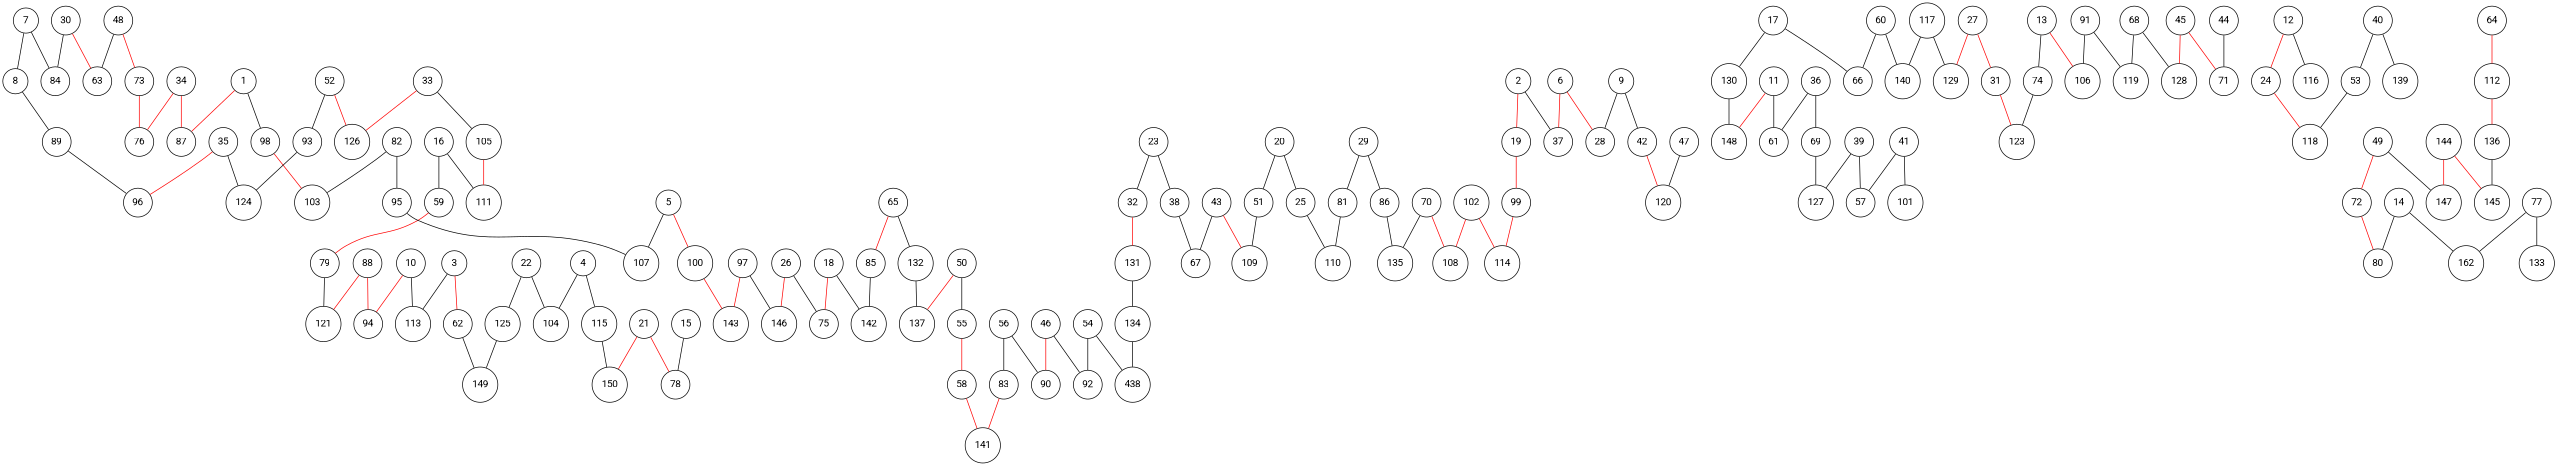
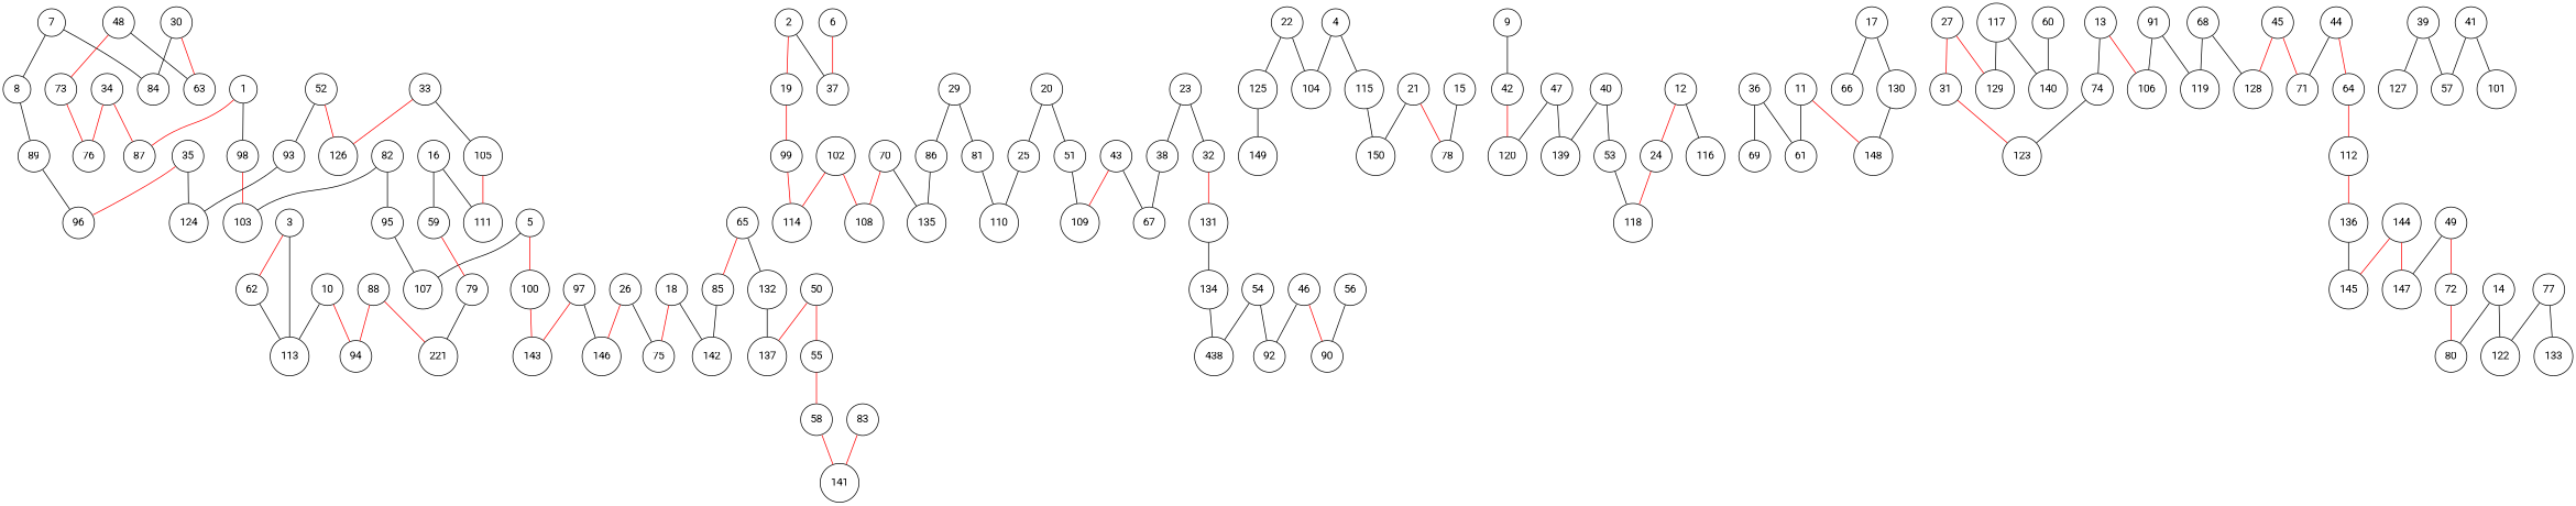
  graph {
    fontname=Roboto
    node [fillcolor=white fontname=Roboto shape=circle]
    edge [color=black fontname=Roboto]
    1
    87
    98
    103
    2
    19
    37
    99
    3
    62
    113
    149
    4
    104
    115
    150
    5
    100
    107
    143
    6
-   28
    7
    8
    84
    89
    96
    9
    42
    120
    10
    94
    11
    61
    148
    12
    24
    116
    118
    13
    74
    106
    123
    14
    80
-   122 [label=162]
+   122
    15
    78
    16
    59
    111
    79
    17
    66
    130
    18
    75
    142
    114
    20
    25
    51
    110
    109
    21
    22
    125
    23
    32
    38
    131
    67
    26
    146
    27
    31
    129
    29
    81
    86
    135
    30
    63
    134
    33
    105
    126
    34
    76
    35
    124
    36
    69
    127
    39
    57
    40
    53
    139
    41
    101
    43
    44
    64
    71
    112
    45
    128
    46
    90
    92
    47
    48
    73
    49
    72
    147
    50
    55
    137
    58
    52
    93
    54
    n125 [label=438]
    141
    56
    83
-   121
+   121 [label=221]
    60
    140
    136
    65
    85
    132
    68
    119
    70
    108
    77
    133
    82
    95
    88
    91
    97
    102
    145
    117
    144
    1 -- 87 [color=red]
    1 -- 98
    98 -- 103 [color=red]
    2 -- 19 [color=red]
    2 -- 37
    19 -- 99 [color=red]
    99 -- 114 [color=red]
    3 -- 62 [color=red]
    3 -- 113
-   62 -- 149
+   62 -- 113
    4 -- 104
    4 -- 115
    115 -- 150
    5 -- 100 [color=red]
    5 -- 107
    100 -- 143 [color=red]
    6 -- 37 [color=red]
-   6 -- 28 [color=red]
    7 -- 8
    7 -- 84
    8 -- 89
    89 -- 96
-   9 -- 28
    9 -- 42
    42 -- 120 [color=red]
    10 -- 113
    10 -- 94 [color=red]
    11 -- 61
    11 -- 148 [color=red]
    12 -- 24 [color=red]
    12 -- 116
    24 -- 118 [color=red]
    13 -- 74
    13 -- 106 [color=red]
    74 -- 123
    14 -- 80
    14 -- 122
    15 -- 78
    16 -- 59
    16 -- 111
    59 -- 79 [color=red]
    79 -- 121
    17 -- 66
    17 -- 130
    130 -- 148
    18 -- 75 [color=red]
    18 -- 142
    20 -- 25
    20 -- 51
    25 -- 110
    51 -- 109
-   21 -- 150 [color=red]
+   21 -- 150
    21 -- 78 [color=red]
    22 -- 104
    22 -- 125
    125 -- 149
    23 -- 32
    23 -- 38
    32 -- 131 [color=red]
    38 -- 67
    131 -- 134
    26 -- 75
    26 -- 146 [color=red]
    27 -- 31 [color=red]
    27 -- 129 [color=red]
    31 -- 123 [color=red]
    29 -- 81
    29 -- 86
    81 -- 110
    86 -- 135
    30 -- 84
    30 -- 63 [color=red]
    134 -- n125
    33 -- 105
    33 -- 126 [color=red]
    105 -- 111 [color=red]
    34 -- 87 [color=red]
    34 -- 76 [color=red]
    35 -- 96 [color=red]
    35 -- 124
    36 -- 61
    36 -- 69
-   69 -- 127
    39 -- 127
    39 -- 57
    40 -- 53
    40 -- 139
    53 -- 118
    41 -- 57
    41 -- 101
    43 -- 109 [color=red]
    43 -- 67
+   44 -- 64 [color=red]
    44 -- 71
    64 -- 112 [color=red]
    112 -- 136 [color=red]
    45 -- 71 [color=red]
    45 -- 128 [color=red]
    46 -- 90 [color=red]
    46 -- 92
    47 -- 120
+   47 -- 139
    48 -- 63
    48 -- 73 [color=red]
    73 -- 76 [color=red]
    49 -- 72 [color=red]
    49 -- 147
    72 -- 80 [color=red]
-   50 -- 55
+   50 -- 55 [color=red]
    50 -- 137 [color=red]
    55 -- 58 [color=red]
    58 -- 141 [color=red]
    52 -- 126 [color=red]
    52 -- 93
    93 -- 124
    54 -- 92
    54 -- n125
    56 -- 90
-   56 -- 83
    83 -- 141 [color=red]
-   60 -- 66
    60 -- 140
    136 -- 145
    65 -- 85 [color=red]
    65 -- 132
    85 -- 142
    132 -- 137
    68 -- 128
    68 -- 119
    70 -- 135
    70 -- 108 [color=red]
    77 -- 122
    77 -- 133
    82 -- 103
    82 -- 95
    95 -- 107
    88 -- 94 [color=red]
    88 -- 121 [color=red]
    91 -- 106
    91 -- 119
    97 -- 143 [color=red]
    97 -- 146
    102 -- 114 [color=red]
    102 -- 108 [color=red]
    117 -- 129
    117 -- 140
    144 -- 147 [color=red]
    144 -- 145 [color=red]
  }
